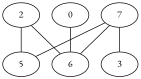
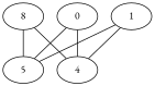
  graph {
    fontname="EB Garamond"
    node [fontname="EB Garamond"]
    edge [fontname="EB Garamond"]
    0
-   4 [label=6]
+   4
    5
-   1 [label=7]
-   3
-   2
+   1
+   2 [label=8]
    0 -- 4
+   0 -- 5
    1 -- 4
    1 -- 5
-   1 -- 3
    2 -- 4
    2 -- 5
  }
